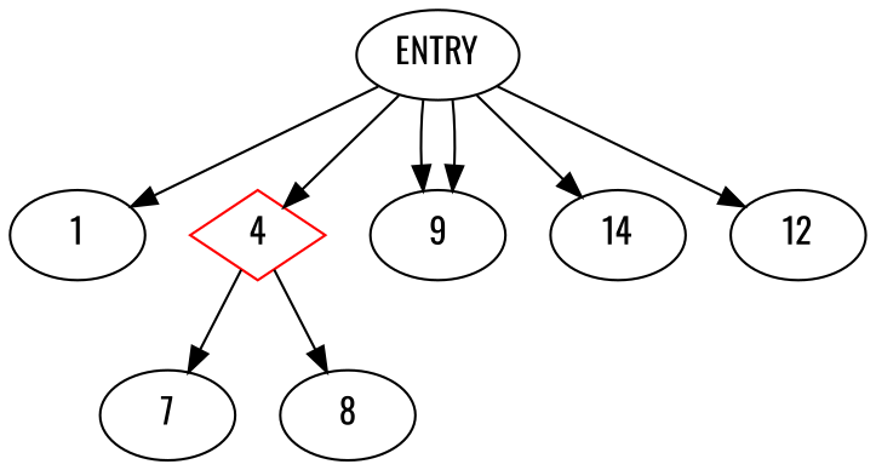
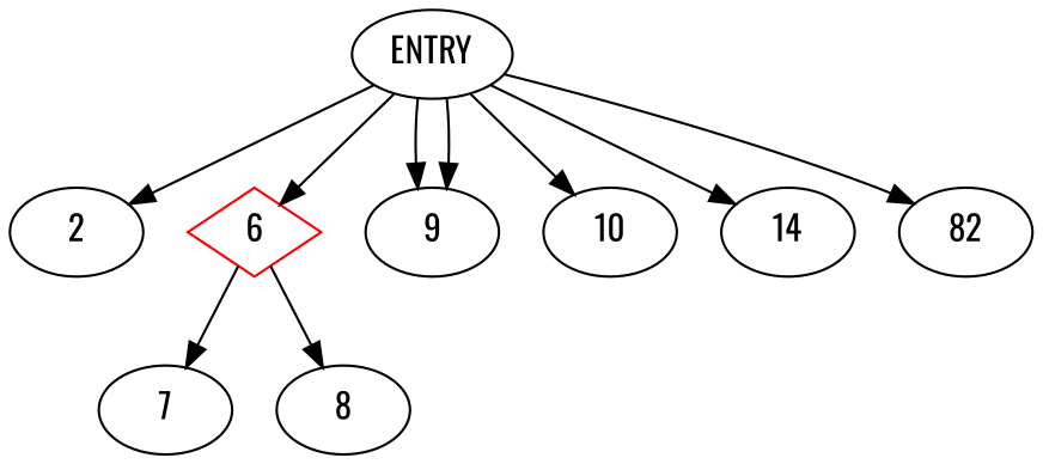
  digraph {
    fontname=Oswald
    node [fontname=Oswald]
    edge [fontname=Oswald]
    ENTRY
-   1
-   6 [color=red shape=diamond label=4]
+   1 [label=2]
+   6 [color=red shape=diamond]
    9
+   10
    n6 [label=14]
-   12
+   12 [label=82]
    7
    8
    ENTRY -> 1
    ENTRY -> 6
    ENTRY -> 9
    ENTRY -> 9
+   ENTRY -> 10
    ENTRY -> n6
    ENTRY -> 12
    6 -> 7
    6 -> 8
  }
